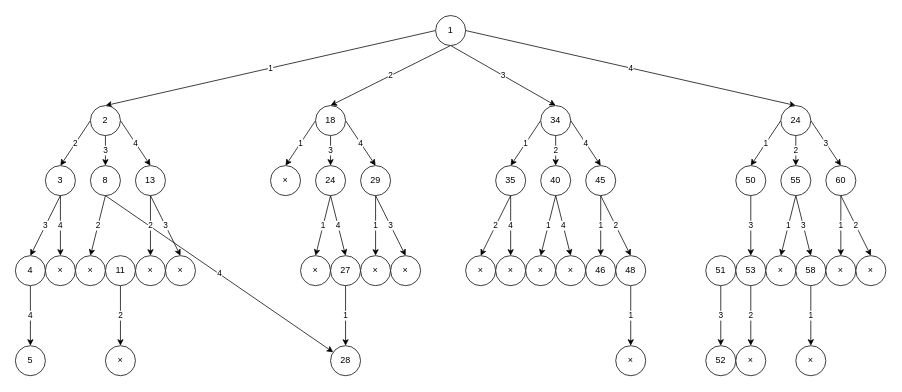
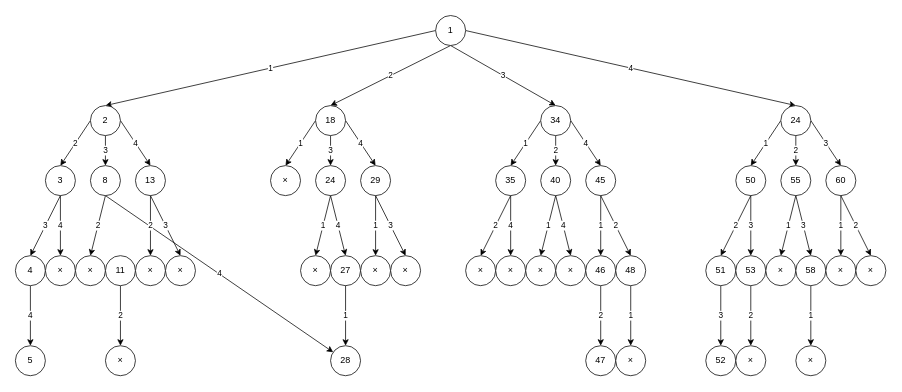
  <mxCell id="0" />
  <mxCell id="1" parent="0" />
  <mxCell id="2" value="1" style="rounded=0;orthogonalLoop=1;jettySize=auto;html=1;exitX=0;exitY=0.5;exitDx=0;exitDy=0;entryX=0.5;entryY=0;entryDx=0;entryDy=0;" edge="1" parent="1" source="6" target="10"><mxGeometry relative="1" as="geometry" /></mxCell>
  <mxCell id="3" value="2" style="edgeStyle=none;rounded=0;orthogonalLoop=1;jettySize=auto;html=1;exitX=0.5;exitY=1;exitDx=0;exitDy=0;entryX=0.5;entryY=0;entryDx=0;entryDy=0;" edge="1" parent="1" source="6" target="14"><mxGeometry relative="1" as="geometry" /></mxCell>
  <mxCell id="4" value="4" style="edgeStyle=none;rounded=0;orthogonalLoop=1;jettySize=auto;html=1;exitX=1;exitY=0.5;exitDx=0;exitDy=0;entryX=0.5;entryY=0;entryDx=0;entryDy=0;" edge="1" parent="1" source="6" target="22"><mxGeometry relative="1" as="geometry" /></mxCell>
  <mxCell id="5" value="3" style="edgeStyle=none;rounded=0;orthogonalLoop=1;jettySize=auto;html=1;exitX=0.5;exitY=1;exitDx=0;exitDy=0;entryX=0.5;entryY=0;entryDx=0;entryDy=0;" edge="1" parent="1" source="6" target="18"><mxGeometry relative="1" as="geometry" /></mxCell>
  <mxCell id="6" value="1" style="ellipse;whiteSpace=wrap;html=1;aspect=fixed;" vertex="1" parent="1"><mxGeometry x="580" y="20" width="40" height="40" as="geometry" /></mxCell>
  <mxCell id="7" value="2" style="edgeStyle=none;rounded=0;orthogonalLoop=1;jettySize=auto;html=1;exitX=0;exitY=0.5;exitDx=0;exitDy=0;entryX=0.5;entryY=0;entryDx=0;entryDy=0;" edge="1" parent="1" source="10" target="25"><mxGeometry relative="1" as="geometry" /></mxCell>
  <mxCell id="8" value="3" style="edgeStyle=none;rounded=0;orthogonalLoop=1;jettySize=auto;html=1;exitX=0.5;exitY=1;exitDx=0;exitDy=0;entryX=0.5;entryY=0;entryDx=0;entryDy=0;" edge="1" parent="1" source="10" target="28"><mxGeometry relative="1" as="geometry" /></mxCell>
  <mxCell id="9" value="4" style="edgeStyle=none;rounded=0;orthogonalLoop=1;jettySize=auto;html=1;exitX=1;exitY=0.5;exitDx=0;exitDy=0;entryX=0.5;entryY=0;entryDx=0;entryDy=0;" edge="1" parent="1" source="10" target="31"><mxGeometry relative="1" as="geometry" /></mxCell>
  <mxCell id="10" value="2" style="ellipse;whiteSpace=wrap;html=1;aspect=fixed;" vertex="1" parent="1"><mxGeometry x="120" y="140" width="40" height="40" as="geometry" /></mxCell>
  <mxCell id="11" value="1" style="edgeStyle=none;rounded=0;orthogonalLoop=1;jettySize=auto;html=1;exitX=0;exitY=0.5;exitDx=0;exitDy=0;entryX=0.5;entryY=0;entryDx=0;entryDy=0;" edge="1" parent="1" source="14" target="32"><mxGeometry relative="1" as="geometry" /></mxCell>
  <mxCell id="12" value="3" style="edgeStyle=none;rounded=0;orthogonalLoop=1;jettySize=auto;html=1;exitX=0.5;exitY=1;exitDx=0;exitDy=0;entryX=0.5;entryY=0;entryDx=0;entryDy=0;" edge="1" parent="1" source="14" target="35"><mxGeometry relative="1" as="geometry" /></mxCell>
  <mxCell id="13" value="4" style="edgeStyle=none;rounded=0;orthogonalLoop=1;jettySize=auto;html=1;exitX=1;exitY=0.5;exitDx=0;exitDy=0;entryX=0.5;entryY=0;entryDx=0;entryDy=0;" edge="1" parent="1" source="14" target="38"><mxGeometry relative="1" as="geometry" /></mxCell>
  <mxCell id="14" value="18" style="ellipse;whiteSpace=wrap;html=1;aspect=fixed;" vertex="1" parent="1"><mxGeometry x="420" y="140" width="40" height="40" as="geometry" /></mxCell>
  <mxCell id="15" value="1" style="edgeStyle=none;rounded=0;orthogonalLoop=1;jettySize=auto;html=1;exitX=0;exitY=0.5;exitDx=0;exitDy=0;entryX=0.5;entryY=0;entryDx=0;entryDy=0;" edge="1" parent="1" source="18" target="41"><mxGeometry relative="1" as="geometry" /></mxCell>
  <mxCell id="16" value="2" style="edgeStyle=none;rounded=0;orthogonalLoop=1;jettySize=auto;html=1;exitX=0.5;exitY=1;exitDx=0;exitDy=0;entryX=0.5;entryY=0;entryDx=0;entryDy=0;" edge="1" parent="1" source="18" target="44"><mxGeometry relative="1" as="geometry" /></mxCell>
  <mxCell id="17" value="4" style="edgeStyle=none;rounded=0;orthogonalLoop=1;jettySize=auto;html=1;exitX=1;exitY=0.5;exitDx=0;exitDy=0;entryX=0.5;entryY=0;entryDx=0;entryDy=0;" edge="1" parent="1" source="18" target="47"><mxGeometry relative="1" as="geometry" /></mxCell>
  <mxCell id="18" value="34" style="ellipse;whiteSpace=wrap;html=1;aspect=fixed;" vertex="1" parent="1"><mxGeometry x="720" y="140" width="40" height="40" as="geometry" /></mxCell>
  <mxCell id="19" value="1" style="edgeStyle=none;rounded=0;orthogonalLoop=1;jettySize=auto;html=1;exitX=0;exitY=0.5;exitDx=0;exitDy=0;entryX=0.5;entryY=0;entryDx=0;entryDy=0;" edge="1" parent="1" source="22" target="50"><mxGeometry relative="1" as="geometry" /></mxCell>
  <mxCell id="20" value="2" style="edgeStyle=none;rounded=0;orthogonalLoop=1;jettySize=auto;html=1;exitX=0.5;exitY=1;exitDx=0;exitDy=0;entryX=0.5;entryY=0;entryDx=0;entryDy=0;" edge="1" parent="1" source="22" target="53"><mxGeometry relative="1" as="geometry" /></mxCell>
  <mxCell id="21" value="3" style="edgeStyle=none;rounded=0;orthogonalLoop=1;jettySize=auto;html=1;exitX=1;exitY=0.5;exitDx=0;exitDy=0;entryX=0.5;entryY=0;entryDx=0;entryDy=0;" edge="1" parent="1" source="22" target="56"><mxGeometry relative="1" as="geometry" /></mxCell>
  <mxCell id="22" value="24" style="ellipse;whiteSpace=wrap;html=1;aspect=fixed;" vertex="1" parent="1"><mxGeometry x="1040" y="140" width="40" height="40" as="geometry" /></mxCell>
  <mxCell id="23" value="3" style="edgeStyle=none;rounded=0;orthogonalLoop=1;jettySize=auto;html=1;exitX=0.5;exitY=1;exitDx=0;exitDy=0;entryX=0.5;entryY=0;entryDx=0;entryDy=0;" edge="1" parent="1" source="25" target="58"><mxGeometry relative="1" as="geometry" /></mxCell>
  <mxCell id="24" value="4" style="edgeStyle=none;rounded=0;orthogonalLoop=1;jettySize=auto;html=1;exitX=0.5;exitY=1;exitDx=0;exitDy=0;entryX=0.5;entryY=0;entryDx=0;entryDy=0;" edge="1" parent="1" source="25" target="59"><mxGeometry relative="1" as="geometry" /></mxCell>
  <mxCell id="25" value="3" style="ellipse;whiteSpace=wrap;html=1;aspect=fixed;" vertex="1" parent="1"><mxGeometry x="60" y="220" width="40" height="40" as="geometry" /></mxCell>
  <mxCell id="26" value="2" style="edgeStyle=none;rounded=0;orthogonalLoop=1;jettySize=auto;html=1;exitX=0.5;exitY=1;exitDx=0;exitDy=0;entryX=0.5;entryY=0;entryDx=0;entryDy=0;" edge="1" parent="1" source="28" target="60"><mxGeometry relative="1" as="geometry" /></mxCell>
  <mxCell id="27" value="4" style="edgeStyle=none;rounded=0;orthogonalLoop=1;jettySize=auto;html=1;exitX=0.5;exitY=1;exitDx=0;exitDy=0;" edge="1" parent="1" source="28" target="94"><mxGeometry relative="1" as="geometry" /></mxCell>
  <mxCell id="28" value="8" style="ellipse;whiteSpace=wrap;html=1;aspect=fixed;" vertex="1" parent="1"><mxGeometry x="120" y="220" width="40" height="40" as="geometry" /></mxCell>
  <mxCell id="29" value="2" style="edgeStyle=none;rounded=0;orthogonalLoop=1;jettySize=auto;html=1;exitX=0.5;exitY=1;exitDx=0;exitDy=0;entryX=0.5;entryY=0;entryDx=0;entryDy=0;" edge="1" parent="1" source="31" target="63"><mxGeometry relative="1" as="geometry" /></mxCell>
  <mxCell id="30" value="3" style="edgeStyle=none;rounded=0;orthogonalLoop=1;jettySize=auto;html=1;exitX=0.5;exitY=1;exitDx=0;exitDy=0;entryX=0.5;entryY=0;entryDx=0;entryDy=0;" edge="1" parent="1" source="31" target="64"><mxGeometry relative="1" as="geometry" /></mxCell>
  <mxCell id="31" value="13" style="ellipse;whiteSpace=wrap;html=1;aspect=fixed;" vertex="1" parent="1"><mxGeometry x="180" y="220" width="40" height="40" as="geometry" /></mxCell>
  <mxCell id="32" value="×" style="ellipse;whiteSpace=wrap;html=1;aspect=fixed;" vertex="1" parent="1"><mxGeometry x="360" y="220" width="40" height="40" as="geometry" /></mxCell>
  <mxCell id="33" value="1" style="edgeStyle=none;rounded=0;orthogonalLoop=1;jettySize=auto;html=1;exitX=0.5;exitY=1;exitDx=0;exitDy=0;entryX=0.5;entryY=0;entryDx=0;entryDy=0;" edge="1" parent="1" source="35" target="74"><mxGeometry relative="1" as="geometry" /></mxCell>
  <mxCell id="34" value="4" style="edgeStyle=none;rounded=0;orthogonalLoop=1;jettySize=auto;html=1;exitX=0.5;exitY=1;exitDx=0;exitDy=0;entryX=0.5;entryY=0;entryDx=0;entryDy=0;" edge="1" parent="1" source="35" target="75"><mxGeometry relative="1" as="geometry" /></mxCell>
  <mxCell id="35" value="24" style="ellipse;whiteSpace=wrap;html=1;aspect=fixed;" vertex="1" parent="1"><mxGeometry x="420" y="220" width="40" height="40" as="geometry" /></mxCell>
  <mxCell id="36" value="1" style="edgeStyle=none;rounded=0;orthogonalLoop=1;jettySize=auto;html=1;exitX=0.5;exitY=1;exitDx=0;exitDy=0;entryX=0.5;entryY=0;entryDx=0;entryDy=0;" edge="1" parent="1" source="38" target="76"><mxGeometry relative="1" as="geometry" /></mxCell>
  <mxCell id="37" value="3" style="edgeStyle=none;rounded=0;orthogonalLoop=1;jettySize=auto;html=1;exitX=0.5;exitY=1;exitDx=0;exitDy=0;entryX=0.5;entryY=0;entryDx=0;entryDy=0;" edge="1" parent="1" source="38" target="77"><mxGeometry relative="1" as="geometry" /></mxCell>
  <mxCell id="38" value="29" style="ellipse;whiteSpace=wrap;html=1;aspect=fixed;" vertex="1" parent="1"><mxGeometry x="480" y="220" width="40" height="40" as="geometry" /></mxCell>
  <mxCell id="39" value="2" style="edgeStyle=none;rounded=0;orthogonalLoop=1;jettySize=auto;html=1;exitX=0.5;exitY=1;exitDx=0;exitDy=0;entryX=0.5;entryY=0;entryDx=0;entryDy=0;" edge="1" parent="1" source="41" target="78"><mxGeometry relative="1" as="geometry" /></mxCell>
  <mxCell id="40" value="4" style="edgeStyle=none;rounded=0;orthogonalLoop=1;jettySize=auto;html=1;exitX=0.5;exitY=1;exitDx=0;exitDy=0;entryX=0.5;entryY=0;entryDx=0;entryDy=0;" edge="1" parent="1" source="41" target="79"><mxGeometry relative="1" as="geometry" /></mxCell>
  <mxCell id="41" value="35" style="ellipse;whiteSpace=wrap;html=1;aspect=fixed;" vertex="1" parent="1"><mxGeometry x="660" y="220" width="40" height="40" as="geometry" /></mxCell>
  <mxCell id="42" value="1" style="edgeStyle=none;rounded=0;orthogonalLoop=1;jettySize=auto;html=1;exitX=0.5;exitY=1;exitDx=0;exitDy=0;entryX=0.5;entryY=0;entryDx=0;entryDy=0;" edge="1" parent="1" source="44" target="80"><mxGeometry relative="1" as="geometry" /></mxCell>
  <mxCell id="43" value="4" style="edgeStyle=none;rounded=0;orthogonalLoop=1;jettySize=auto;html=1;exitX=0.5;exitY=1;exitDx=0;exitDy=0;entryX=0.5;entryY=0;entryDx=0;entryDy=0;" edge="1" parent="1" source="44" target="81"><mxGeometry relative="1" as="geometry" /></mxCell>
  <mxCell id="44" value="40" style="ellipse;whiteSpace=wrap;html=1;aspect=fixed;" vertex="1" parent="1"><mxGeometry x="720" y="220" width="40" height="40" as="geometry" /></mxCell>
  <mxCell id="45" value="1" style="edgeStyle=none;rounded=0;orthogonalLoop=1;jettySize=auto;html=1;exitX=0.5;exitY=1;exitDx=0;exitDy=0;entryX=0.5;entryY=0;entryDx=0;entryDy=0;" edge="1" parent="1" source="47" target="83"><mxGeometry relative="1" as="geometry" /></mxCell>
  <mxCell id="46" value="2" style="edgeStyle=none;rounded=0;orthogonalLoop=1;jettySize=auto;html=1;exitX=0.5;exitY=1;exitDx=0;exitDy=0;entryX=0.5;entryY=0;entryDx=0;entryDy=0;" edge="1" parent="1" source="47" target="85"><mxGeometry relative="1" as="geometry" /></mxCell>
  <mxCell id="47" value="45" style="ellipse;whiteSpace=wrap;html=1;aspect=fixed;" vertex="1" parent="1"><mxGeometry x="780" y="220" width="40" height="40" as="geometry" /></mxCell>
+ <mxCell id="48" value="2" style="edgeStyle=none;rounded=0;orthogonalLoop=1;jettySize=auto;html=1;exitX=0.5;exitY=1;exitDx=0;exitDy=0;entryX=0.5;entryY=0;entryDx=0;entryDy=0;" edge="1" parent="1" source="50" target="66"><mxGeometry relative="1" as="geometry" /></mxCell>
  <mxCell id="49" value="3" style="edgeStyle=none;rounded=0;orthogonalLoop=1;jettySize=auto;html=1;exitX=0.5;exitY=1;exitDx=0;exitDy=0;entryX=0.5;entryY=0;entryDx=0;entryDy=0;" edge="1" parent="1" source="50" target="68"><mxGeometry relative="1" as="geometry" /></mxCell>
  <mxCell id="50" value="50" style="ellipse;whiteSpace=wrap;html=1;aspect=fixed;" vertex="1" parent="1"><mxGeometry x="980" y="220" width="40" height="40" as="geometry" /></mxCell>
  <mxCell id="51" value="1" style="edgeStyle=none;rounded=0;orthogonalLoop=1;jettySize=auto;html=1;exitX=0.5;exitY=1;exitDx=0;exitDy=0;entryX=0.5;entryY=0;entryDx=0;entryDy=0;" edge="1" parent="1" source="53" target="69"><mxGeometry relative="1" as="geometry" /></mxCell>
  <mxCell id="52" value="3" style="edgeStyle=none;rounded=0;orthogonalLoop=1;jettySize=auto;html=1;exitX=0.5;exitY=1;exitDx=0;exitDy=0;entryX=0.5;entryY=0;entryDx=0;entryDy=0;" edge="1" parent="1" source="53" target="71"><mxGeometry relative="1" as="geometry" /></mxCell>
  <mxCell id="53" value="55" style="ellipse;whiteSpace=wrap;html=1;aspect=fixed;" vertex="1" parent="1"><mxGeometry x="1040" y="220" width="40" height="40" as="geometry" /></mxCell>
  <mxCell id="54" value="1" style="edgeStyle=none;rounded=0;orthogonalLoop=1;jettySize=auto;html=1;exitX=0.5;exitY=1;exitDx=0;exitDy=0;entryX=0.5;entryY=0;entryDx=0;entryDy=0;" edge="1" parent="1" source="56" target="72"><mxGeometry relative="1" as="geometry" /></mxCell>
  <mxCell id="55" value="2" style="edgeStyle=none;rounded=0;orthogonalLoop=1;jettySize=auto;html=1;exitX=0.5;exitY=1;exitDx=0;exitDy=0;entryX=0.5;entryY=0;entryDx=0;entryDy=0;" edge="1" parent="1" source="56" target="73"><mxGeometry relative="1" as="geometry" /></mxCell>
  <mxCell id="56" value="60" style="ellipse;whiteSpace=wrap;html=1;aspect=fixed;" vertex="1" parent="1"><mxGeometry x="1100" y="220" width="40" height="40" as="geometry" /></mxCell>
  <mxCell id="57" value="4" style="edgeStyle=none;rounded=0;orthogonalLoop=1;jettySize=auto;html=1;exitX=0.5;exitY=1;exitDx=0;exitDy=0;entryX=0.5;entryY=0;entryDx=0;entryDy=0;" edge="1" parent="1" source="58" target="86"><mxGeometry relative="1" as="geometry" /></mxCell>
  <mxCell id="58" value="4" style="ellipse;whiteSpace=wrap;html=1;aspect=fixed;" vertex="1" parent="1"><mxGeometry x="20" y="340" width="40" height="40" as="geometry" /></mxCell>
  <mxCell id="59" value="×" style="ellipse;whiteSpace=wrap;html=1;aspect=fixed;" vertex="1" parent="1"><mxGeometry x="60" y="340" width="40" height="40" as="geometry" /></mxCell>
  <mxCell id="60" value="×" style="ellipse;whiteSpace=wrap;html=1;aspect=fixed;" vertex="1" parent="1"><mxGeometry x="100" y="340" width="40" height="40" as="geometry" /></mxCell>
  <mxCell id="61" value="2" style="edgeStyle=none;rounded=0;orthogonalLoop=1;jettySize=auto;html=1;exitX=0.5;exitY=1;exitDx=0;exitDy=0;entryX=0.5;entryY=0;entryDx=0;entryDy=0;" edge="1" parent="1" source="62" target="87"><mxGeometry relative="1" as="geometry" /></mxCell>
  <mxCell id="62" value="11" style="ellipse;whiteSpace=wrap;html=1;aspect=fixed;" vertex="1" parent="1"><mxGeometry x="140" y="340" width="40" height="40" as="geometry" /></mxCell>
  <mxCell id="63" value="×" style="ellipse;whiteSpace=wrap;html=1;aspect=fixed;" vertex="1" parent="1"><mxGeometry x="180" y="340" width="40" height="40" as="geometry" /></mxCell>
  <mxCell id="64" value="×" style="ellipse;whiteSpace=wrap;html=1;aspect=fixed;" vertex="1" parent="1"><mxGeometry x="220" y="340" width="40" height="40" as="geometry" /></mxCell>
  <mxCell id="65" value="3" style="edgeStyle=none;rounded=0;orthogonalLoop=1;jettySize=auto;html=1;exitX=0.5;exitY=1;exitDx=0;exitDy=0;entryX=0.5;entryY=0;entryDx=0;entryDy=0;" edge="1" parent="1" source="66" target="88"><mxGeometry relative="1" as="geometry" /></mxCell>
  <mxCell id="66" value="51" style="ellipse;whiteSpace=wrap;html=1;aspect=fixed;" vertex="1" parent="1"><mxGeometry x="940" y="340" width="40" height="40" as="geometry" /></mxCell>
  <mxCell id="67" value="2" style="edgeStyle=none;rounded=0;orthogonalLoop=1;jettySize=auto;html=1;exitX=0.5;exitY=1;exitDx=0;exitDy=0;entryX=0.5;entryY=0;entryDx=0;entryDy=0;" edge="1" parent="1" source="68" target="89"><mxGeometry relative="1" as="geometry" /></mxCell>
  <mxCell id="68" value="53" style="ellipse;whiteSpace=wrap;html=1;aspect=fixed;" vertex="1" parent="1"><mxGeometry x="980" y="340" width="40" height="40" as="geometry" /></mxCell>
  <mxCell id="69" value="×" style="ellipse;whiteSpace=wrap;html=1;aspect=fixed;" vertex="1" parent="1"><mxGeometry x="1020" y="340" width="40" height="40" as="geometry" /></mxCell>
  <mxCell id="70" value="1" style="edgeStyle=none;rounded=0;orthogonalLoop=1;jettySize=auto;html=1;exitX=0.5;exitY=1;exitDx=0;exitDy=0;entryX=0.5;entryY=0;entryDx=0;entryDy=0;" edge="1" parent="1" source="71" target="90"><mxGeometry relative="1" as="geometry" /></mxCell>
  <mxCell id="71" value="58" style="ellipse;whiteSpace=wrap;html=1;aspect=fixed;" vertex="1" parent="1"><mxGeometry x="1060" y="340" width="40" height="40" as="geometry" /></mxCell>
  <mxCell id="72" value="×" style="ellipse;whiteSpace=wrap;html=1;aspect=fixed;" vertex="1" parent="1"><mxGeometry x="1100" y="340" width="40" height="40" as="geometry" /></mxCell>
  <mxCell id="73" value="×" style="ellipse;whiteSpace=wrap;html=1;aspect=fixed;" vertex="1" parent="1"><mxGeometry x="1140" y="340" width="40" height="40" as="geometry" /></mxCell>
  <mxCell id="74" value="×" style="ellipse;whiteSpace=wrap;html=1;aspect=fixed;" vertex="1" parent="1"><mxGeometry x="400" y="340" width="40" height="40" as="geometry" /></mxCell>
  <mxCell id="75" value="27" style="ellipse;whiteSpace=wrap;html=1;aspect=fixed;" vertex="1" parent="1"><mxGeometry x="440" y="340" width="40" height="40" as="geometry" /></mxCell>
  <mxCell id="76" value="×" style="ellipse;whiteSpace=wrap;html=1;aspect=fixed;" vertex="1" parent="1"><mxGeometry x="480" y="340" width="40" height="40" as="geometry" /></mxCell>
  <mxCell id="77" value="×" style="ellipse;whiteSpace=wrap;html=1;aspect=fixed;" vertex="1" parent="1"><mxGeometry x="520" y="340" width="40" height="40" as="geometry" /></mxCell>
  <mxCell id="78" value="×" style="ellipse;whiteSpace=wrap;html=1;aspect=fixed;" vertex="1" parent="1"><mxGeometry x="620" y="340" width="40" height="40" as="geometry" /></mxCell>
  <mxCell id="79" value="×" style="ellipse;whiteSpace=wrap;html=1;aspect=fixed;" vertex="1" parent="1"><mxGeometry x="660" y="340" width="40" height="40" as="geometry" /></mxCell>
  <mxCell id="80" value="×" style="ellipse;whiteSpace=wrap;html=1;aspect=fixed;" vertex="1" parent="1"><mxGeometry x="700" y="340" width="40" height="40" as="geometry" /></mxCell>
  <mxCell id="81" value="×" style="ellipse;whiteSpace=wrap;html=1;aspect=fixed;" vertex="1" parent="1"><mxGeometry x="740" y="340" width="40" height="40" as="geometry" /></mxCell>
+ <mxCell id="82" value="2" style="edgeStyle=none;rounded=0;orthogonalLoop=1;jettySize=auto;html=1;exitX=0.5;exitY=1;exitDx=0;exitDy=0;entryX=0.5;entryY=0;entryDx=0;entryDy=0;" edge="1" parent="1" source="83" target="91"><mxGeometry relative="1" as="geometry" /></mxCell>
  <mxCell id="83" value="46" style="ellipse;whiteSpace=wrap;html=1;aspect=fixed;" vertex="1" parent="1"><mxGeometry x="780" y="340" width="40" height="40" as="geometry" /></mxCell>
  <mxCell id="84" value="1" style="edgeStyle=none;rounded=0;orthogonalLoop=1;jettySize=auto;html=1;exitX=0.5;exitY=1;exitDx=0;exitDy=0;entryX=0.5;entryY=0;entryDx=0;entryDy=0;" edge="1" parent="1" source="85" target="92"><mxGeometry relative="1" as="geometry" /></mxCell>
  <mxCell id="85" value="48" style="ellipse;whiteSpace=wrap;html=1;aspect=fixed;" vertex="1" parent="1"><mxGeometry x="820" y="340" width="40" height="40" as="geometry" /></mxCell>
  <mxCell id="86" value="5" style="ellipse;whiteSpace=wrap;html=1;aspect=fixed;" vertex="1" parent="1"><mxGeometry x="20" y="460" width="40" height="40" as="geometry" /></mxCell>
  <mxCell id="87" value="×" style="ellipse;whiteSpace=wrap;html=1;aspect=fixed;" vertex="1" parent="1"><mxGeometry x="140" y="460" width="40" height="40" as="geometry" /></mxCell>
  <mxCell id="88" value="52" style="ellipse;whiteSpace=wrap;html=1;aspect=fixed;" vertex="1" parent="1"><mxGeometry x="940" y="460" width="40" height="40" as="geometry" /></mxCell>
  <mxCell id="89" value="×" style="ellipse;whiteSpace=wrap;html=1;aspect=fixed;" vertex="1" parent="1"><mxGeometry x="980" y="460" width="40" height="40" as="geometry" /></mxCell>
  <mxCell id="90" value="×" style="ellipse;whiteSpace=wrap;html=1;aspect=fixed;" vertex="1" parent="1"><mxGeometry x="1060" y="460" width="40" height="40" as="geometry" /></mxCell>
+ <mxCell id="91" value="47" style="ellipse;whiteSpace=wrap;html=1;aspect=fixed;" vertex="1" parent="1"><mxGeometry x="780" y="460" width="40" height="40" as="geometry" /></mxCell>
  <mxCell id="92" value="×" style="ellipse;whiteSpace=wrap;html=1;aspect=fixed;" vertex="1" parent="1"><mxGeometry x="820" y="460" width="40" height="40" as="geometry" /></mxCell>
  <mxCell id="93" value="1" style="edgeStyle=none;rounded=0;orthogonalLoop=1;jettySize=auto;html=1;exitX=0.5;exitY=1;exitDx=0;exitDy=0;entryX=0.5;entryY=0;entryDx=0;entryDy=0;" edge="1" parent="1" target="94"><mxGeometry relative="1" as="geometry"><mxPoint x="460" y="380" as="sourcePoint" /></mxGeometry></mxCell>
  <mxCell id="94" value="28" style="ellipse;whiteSpace=wrap;html=1;aspect=fixed;" vertex="1" parent="1"><mxGeometry x="440" y="460" width="40" height="40" as="geometry" /></mxCell>
